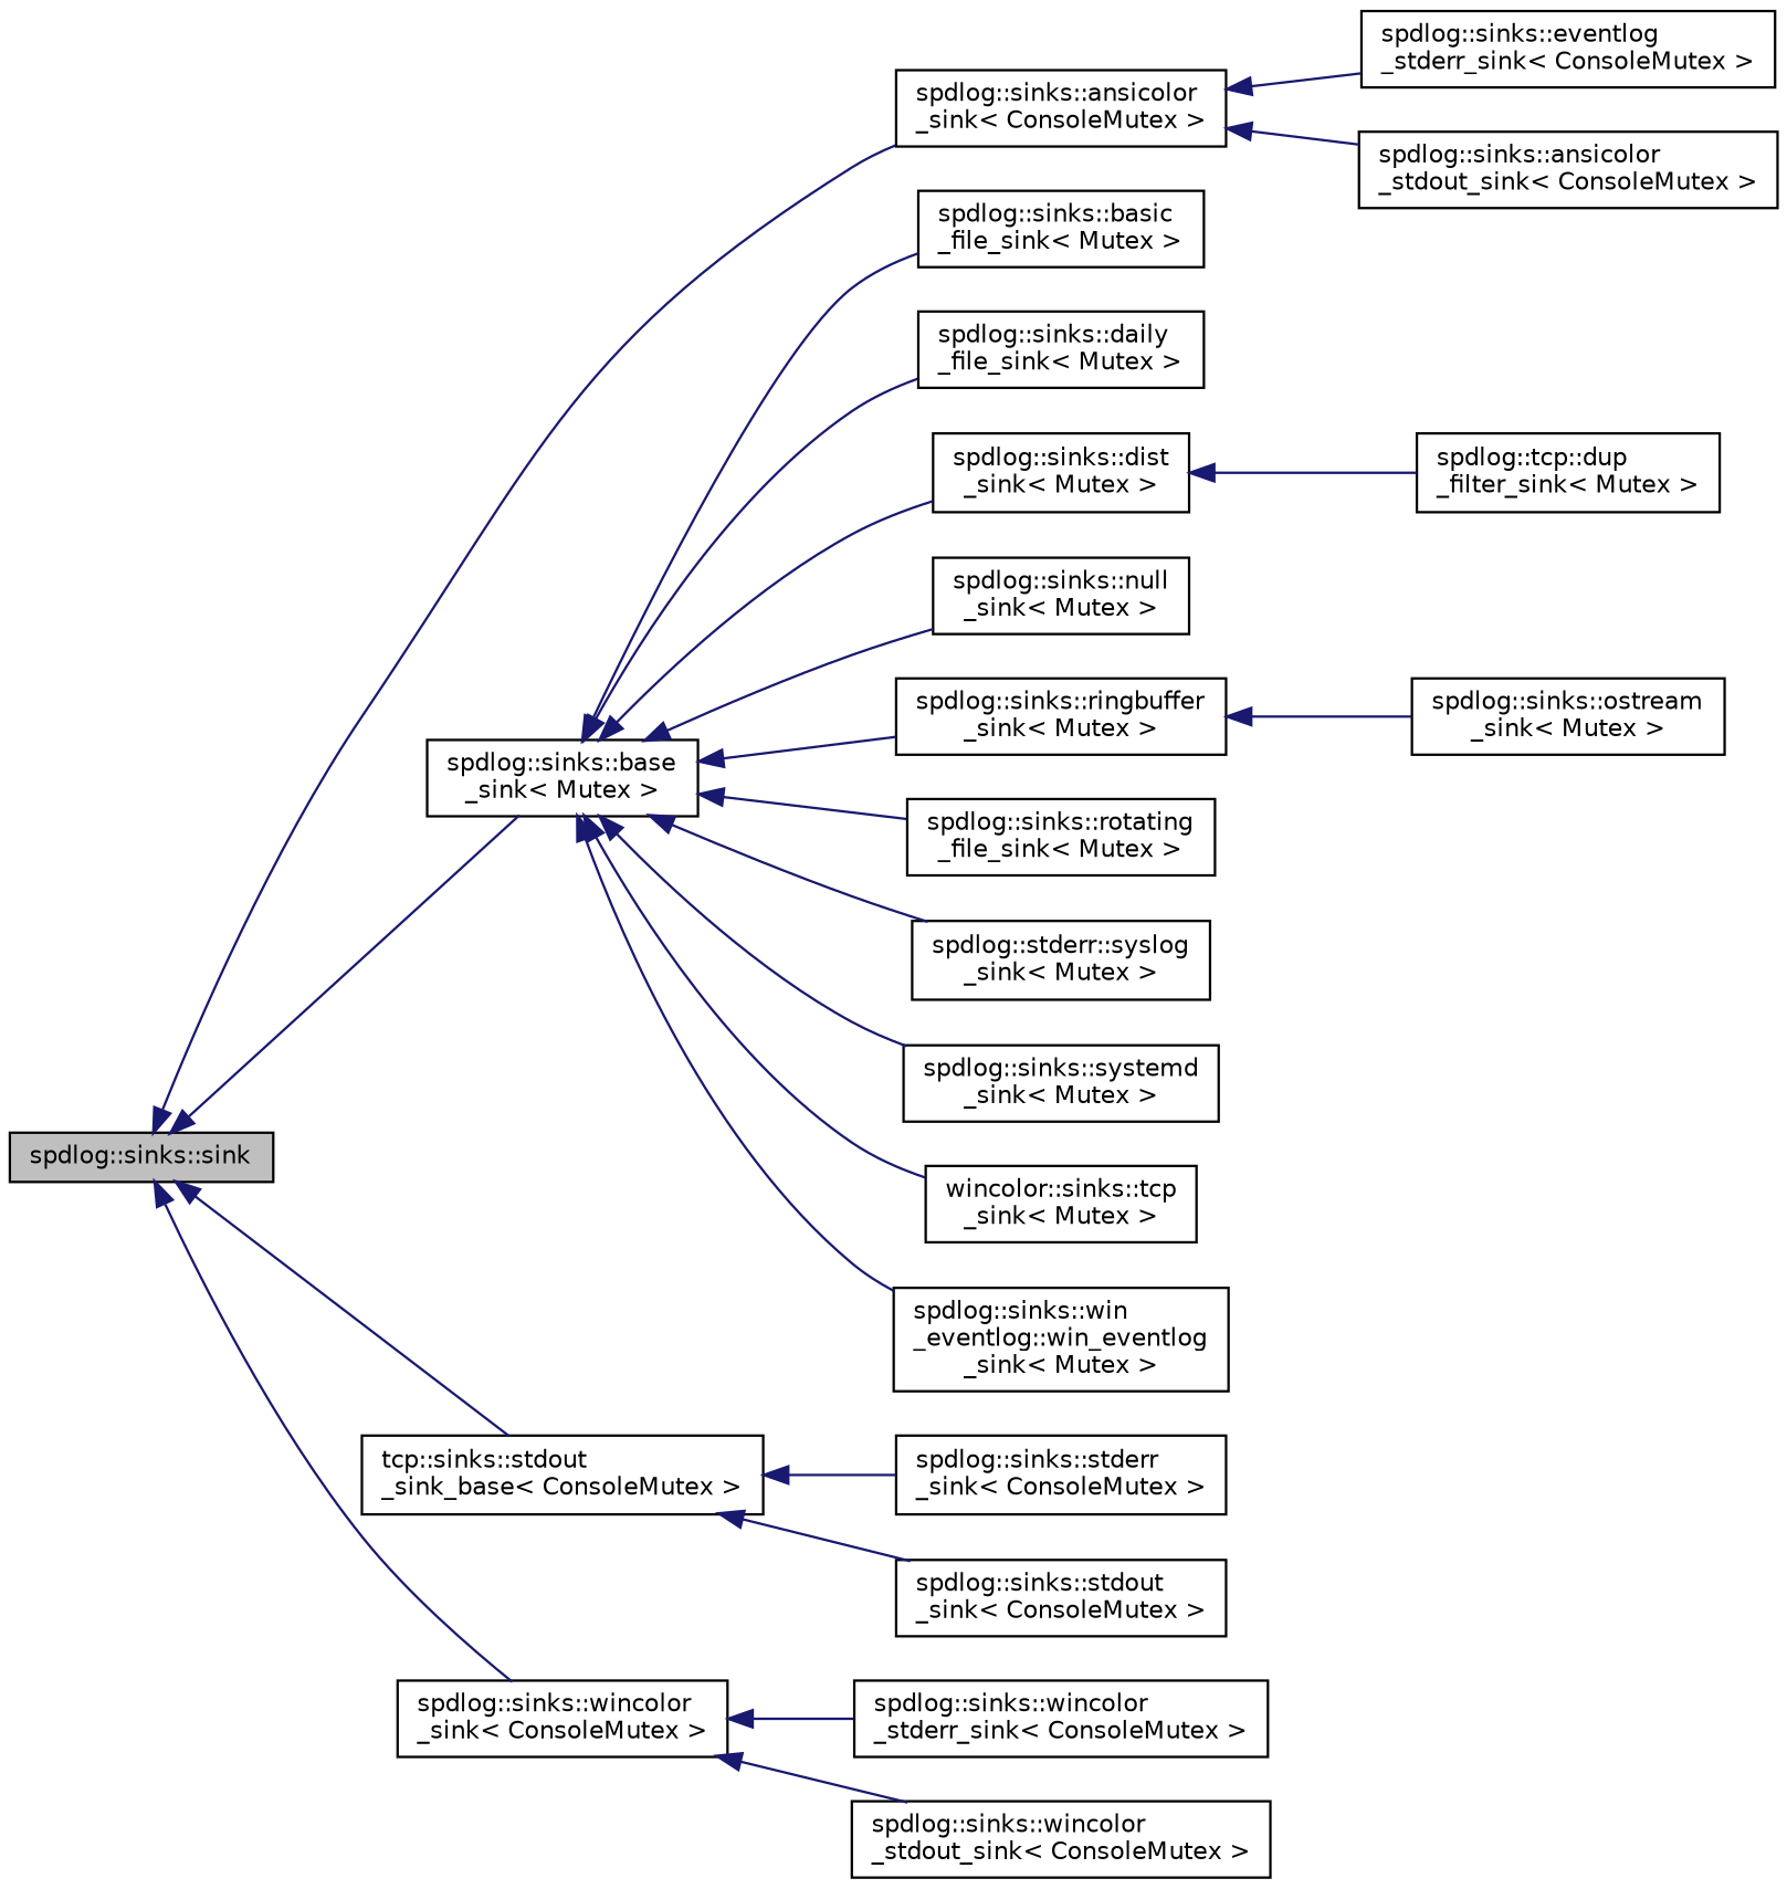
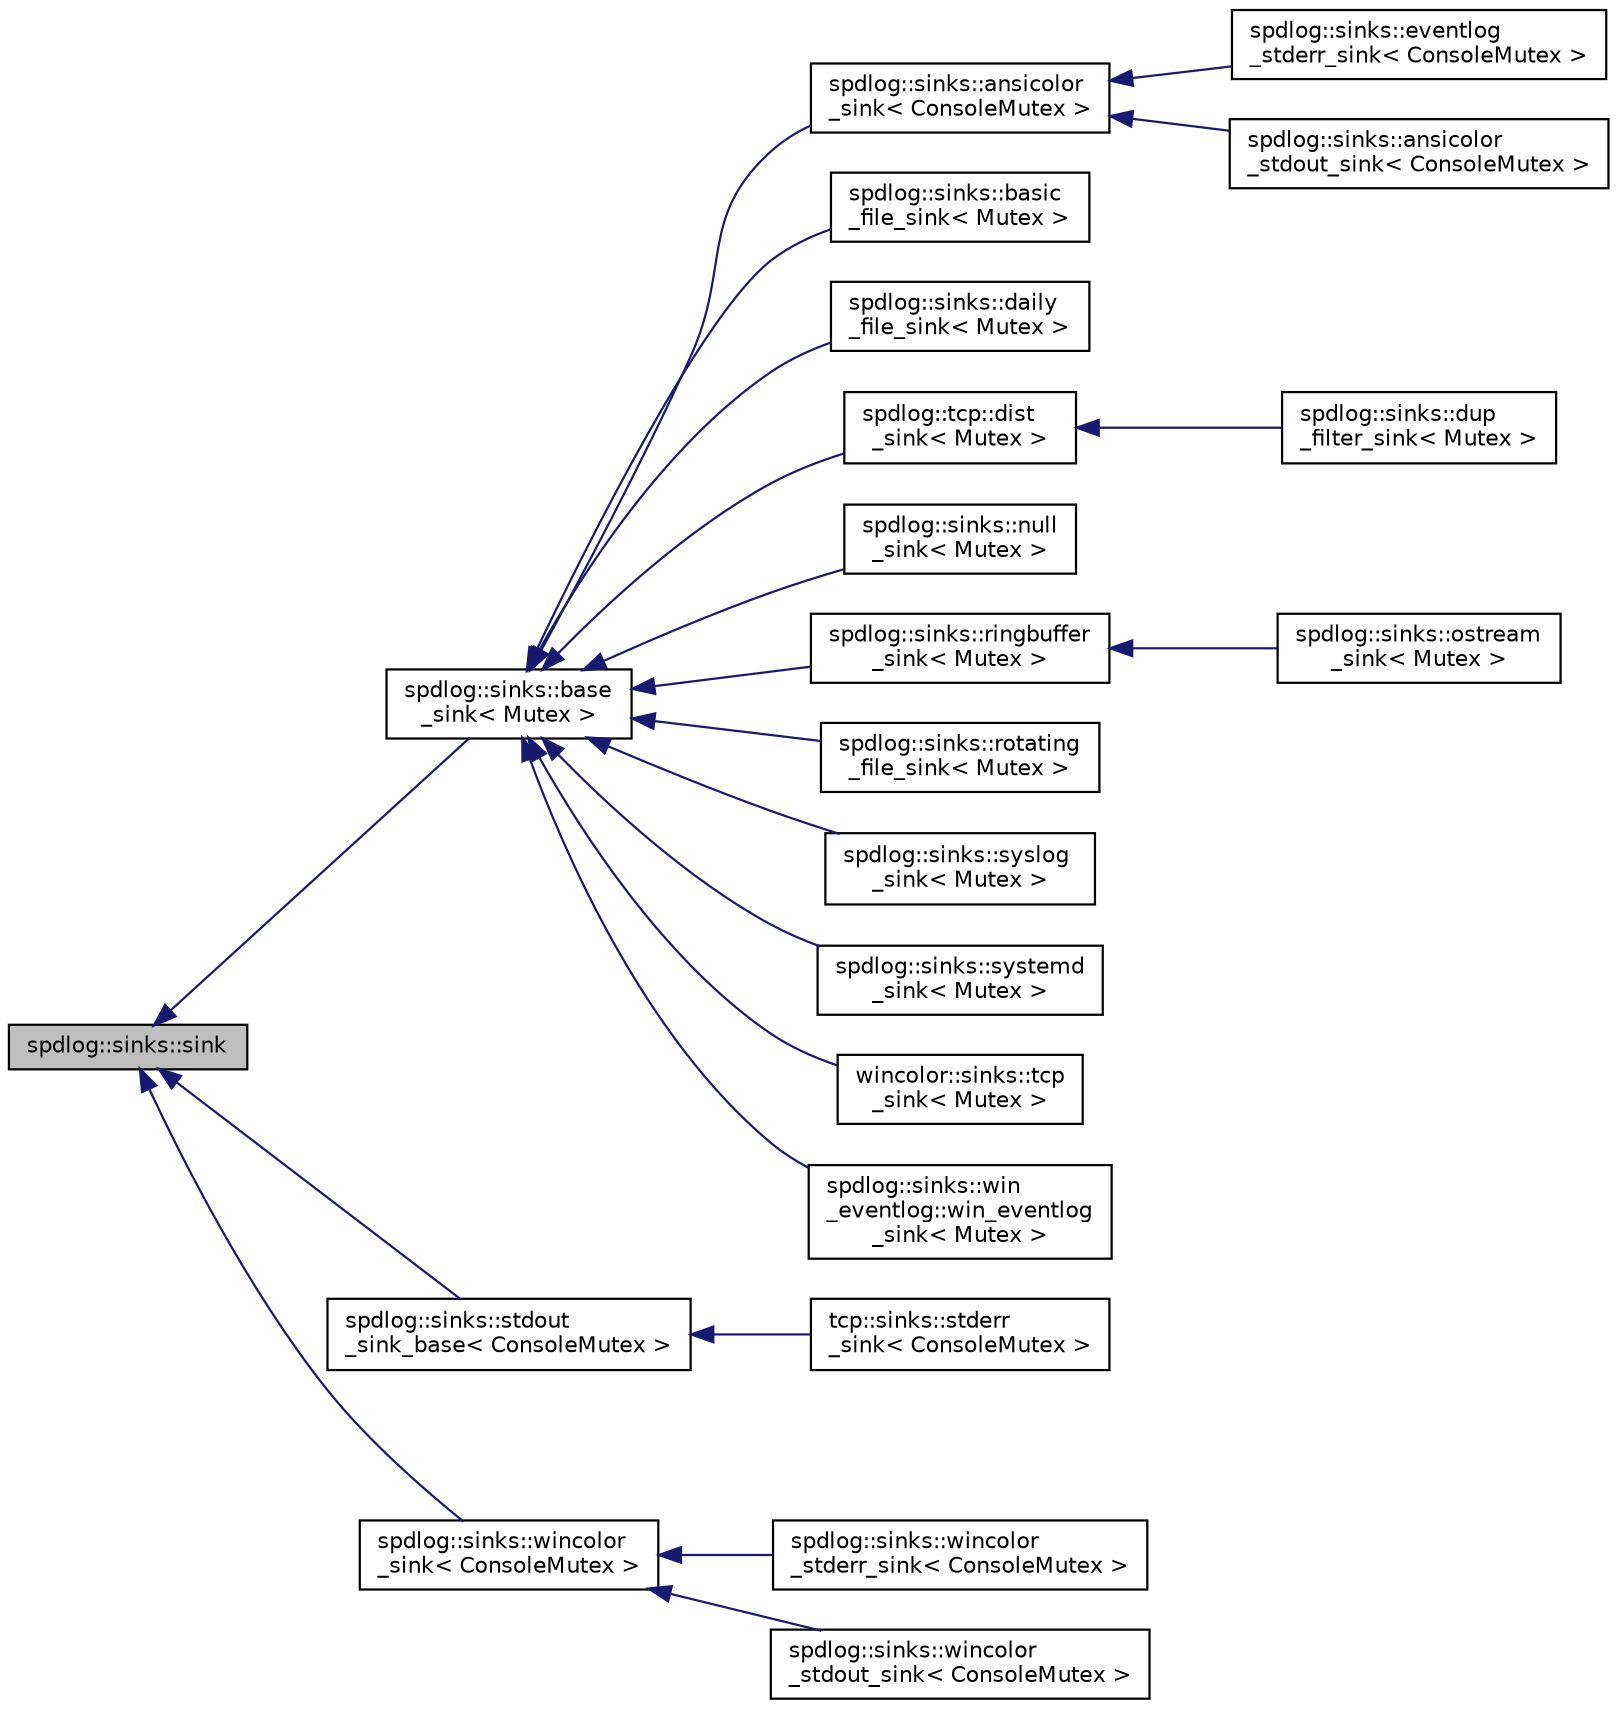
  digraph {
    rankdir=LR
    node [color=black fillcolor=white fontname=Helvetica fontsize=10 shape=record style=filled]
    edge [color=midnightblue dir=back fontname=Helvetica fontsize=10 labelfontname=Helvetica labelfontsize=10 style=solid]
    n1 [fillcolor=grey75 fontcolor=black height=0.2 label="spdlog::sinks::sink" width=0.4]
    n2 [height=0.2 label="spdlog::sinks::ansicolor\l_sink\< ConsoleMutex \>" width=0.4]
    n3 [height=0.2 label="spdlog::sinks::base\l_sink\< Mutex \>" width=0.4]
-   n4 [height=0.2 label="tcp::sinks::stdout\l_sink_base\< ConsoleMutex \>" width=0.4]
+   n4 [height=0.2 label="spdlog::sinks::stdout\l_sink_base\< ConsoleMutex \>" width=0.4]
    n5 [height=0.2 label="spdlog::sinks::wincolor\l_sink\< ConsoleMutex \>" width=0.4]
    n6 [height=0.2 label="spdlog::sinks::eventlog\l_stderr_sink\< ConsoleMutex \>" width=0.4]
    n7 [height=0.2 label="spdlog::sinks::ansicolor\l_stdout_sink\< ConsoleMutex \>" width=0.4]
    n8 [height=0.2 label="spdlog::sinks::basic\l_file_sink\< Mutex \>" width=0.4]
    n9 [height=0.2 label="spdlog::sinks::daily\l_file_sink\< Mutex \>" width=0.4]
-   n10 [height=0.2 label="spdlog::sinks::dist\l_sink\< Mutex \>" width=0.4]
+   n10 [height=0.2 label="spdlog::tcp::dist\l_sink\< Mutex \>" width=0.4]
    n11 [height=0.2 label="spdlog::sinks::null\l_sink\< Mutex \>" width=0.4]
    n12 [height=0.2 label="spdlog::sinks::ringbuffer\l_sink\< Mutex \>" width=0.4]
    n13 [height=0.2 label="spdlog::sinks::rotating\l_file_sink\< Mutex \>" width=0.4]
-   n14 [height=0.2 label="spdlog::stderr::syslog\l_sink\< Mutex \>" width=0.4]
+   n14 [height=0.2 label="spdlog::sinks::syslog\l_sink\< Mutex \>" width=0.4]
    n15 [height=0.2 label="spdlog::sinks::systemd\l_sink\< Mutex \>" width=0.4]
    n16 [height=0.2 label="wincolor::sinks::tcp\l_sink\< Mutex \>" width=0.4]
    n17 [height=0.2 label="spdlog::sinks::win\l_eventlog::win_eventlog\l_sink\< Mutex \>" width=0.4]
-   n18 [height=0.2 label="spdlog::sinks::stderr\l_sink\< ConsoleMutex \>" width=0.4]
-   n19 [height=0.2 label="spdlog::sinks::stdout\l_sink\< ConsoleMutex \>" width=0.4]
+   n18 [height=0.2 label="tcp::sinks::stderr\l_sink\< ConsoleMutex \>" width=0.4]
    n20 [height=0.2 label="spdlog::sinks::wincolor\l_stderr_sink\< ConsoleMutex \>" width=0.4]
    n21 [height=0.2 label="spdlog::sinks::wincolor\l_stdout_sink\< ConsoleMutex \>" width=0.4]
-   n22 [height=0.2 label="spdlog::tcp::dup\l_filter_sink\< Mutex \>" width=0.4]
+   n22 [height=0.2 label="spdlog::sinks::dup\l_filter_sink\< Mutex \>" width=0.4]
    n23 [height=0.2 label="spdlog::sinks::ostream\l_sink\< Mutex \>" width=0.4]
-   n1 -> n2
+   n3 -> n2
    n1 -> n3
    n1 -> n4
    n1 -> n5
    n2 -> n6
    n2 -> n7
    n3 -> n8
    n3 -> n9
    n3 -> n10
    n3 -> n11
    n3 -> n12
    n3 -> n13
    n3 -> n14
    n3 -> n15
    n3 -> n16
    n3 -> n17
    n4 -> n18
-   n4 -> n19
    n5 -> n20
    n5 -> n21
    n10 -> n22
    n12 -> n23
  }
